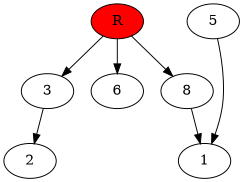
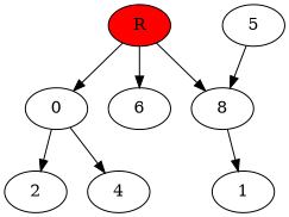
  digraph {
-   3
+   3 [label=0]
    2
+   4
    5
    8
    1
    R [fillcolor="#ff0000" style=filled]
    6
    3 -> 2
-   5 -> 1
+   3 -> 4
+   5 -> 8
    8 -> 1
    R -> 3
    R -> 8
    R -> 6
  }
